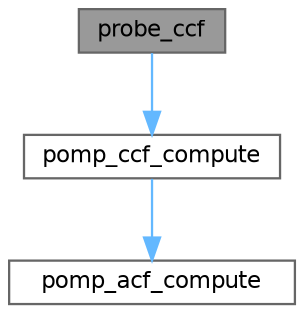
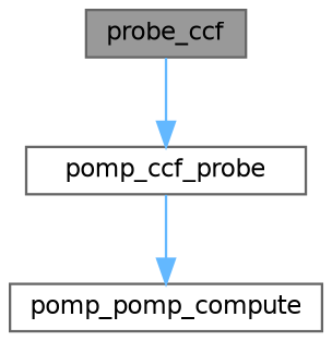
  digraph {
    rankdir=TB
    node [color=grey40 fillcolor=white fontname=Helvetica fontsize=10 shape=box style=filled]
    edge [color=steelblue1 fontname=Helvetica fontsize=10 labelfontname=Helvetica labelfontsize=10 style=solid]
    n1 [color=gray40 fillcolor=grey60 fontcolor=black height=0.2 label=probe_ccf width=0.4]
-   n2 [height=0.2 label=pomp_ccf_compute width=0.4]
-   n3 [height=0.2 label=pomp_acf_compute width=0.4]
+   n2 [height=0.2 label=pomp_ccf_probe width=0.4]
+   n3 [height=0.2 label=pomp_pomp_compute width=0.4]
    n1 -> n2
    n2 -> n3
  }
